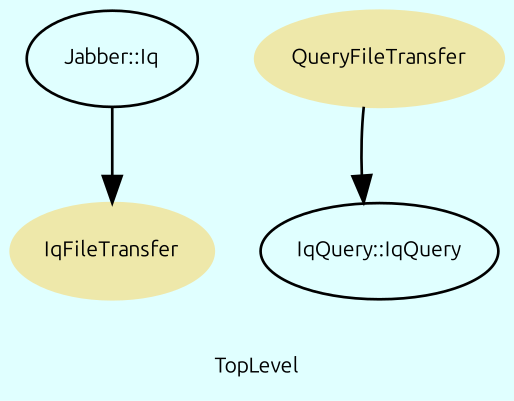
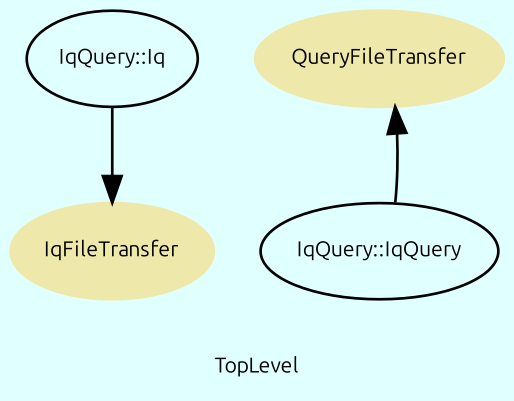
  digraph {
    bgcolor=lightcyan1
    compound=true
    fontname=Ubuntu
    fontsize=8
    label=TopLevel
    node [color=palegoldenrod fontname=Ubuntu fontsize=8]
    edge [fontname=Ubuntu]
    n1 [fontcolor=black label=IqFileTransfer shape=ellipse style=filled]
    n2 [fontcolor=black label=QueryFileTransfer shape=ellipse style=filled]
-   n3 [color=black label="Jabber::Iq"]
+   n3 [color=black label="IqQuery::Iq"]
    n4 [color=black label="IqQuery::IqQuery"]
    n3 -> n1
-   n2 -> n4
+   n4 -> n2
  }
